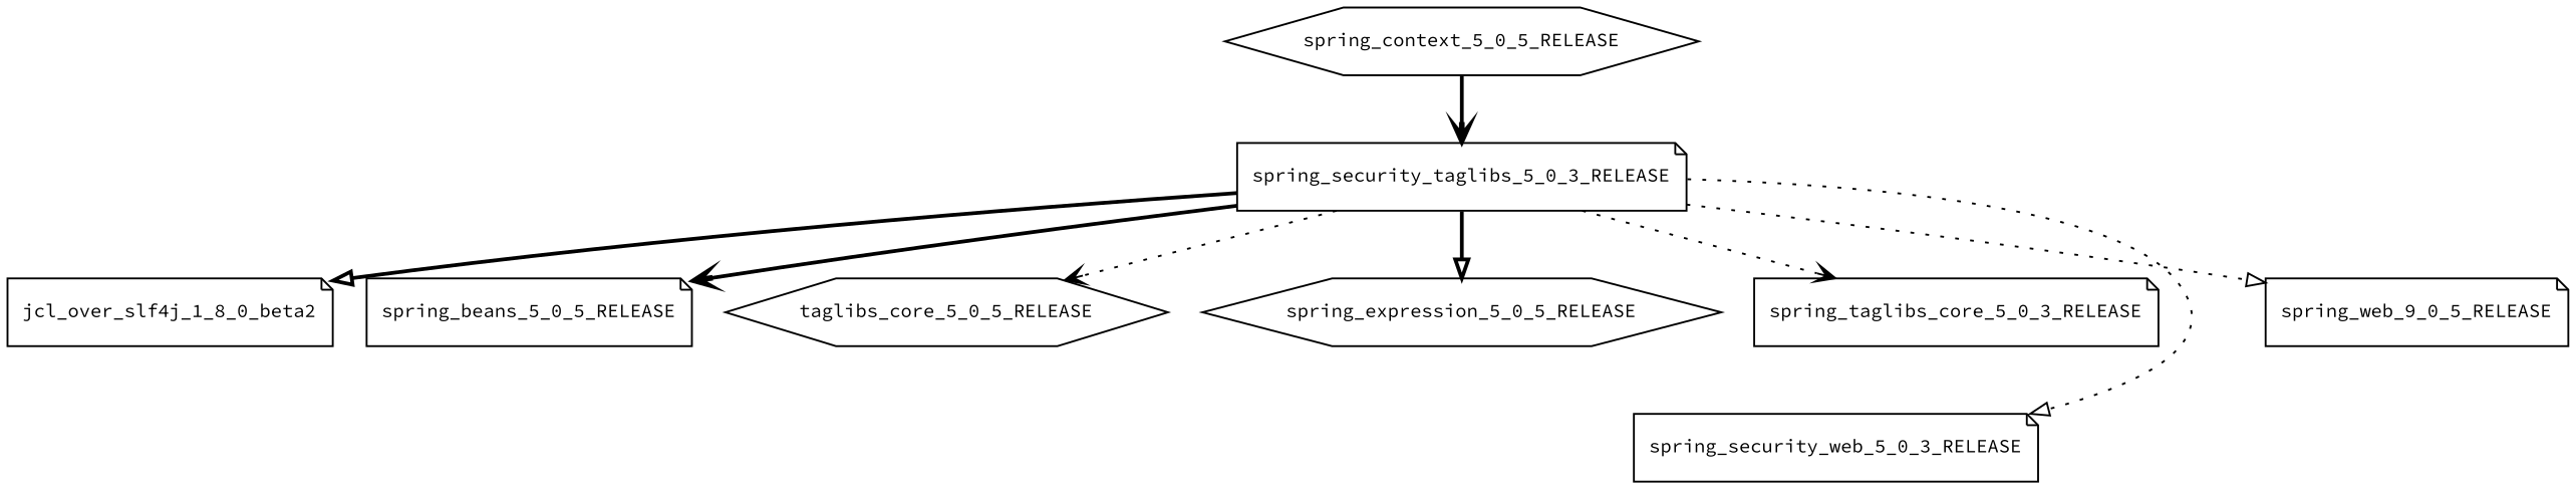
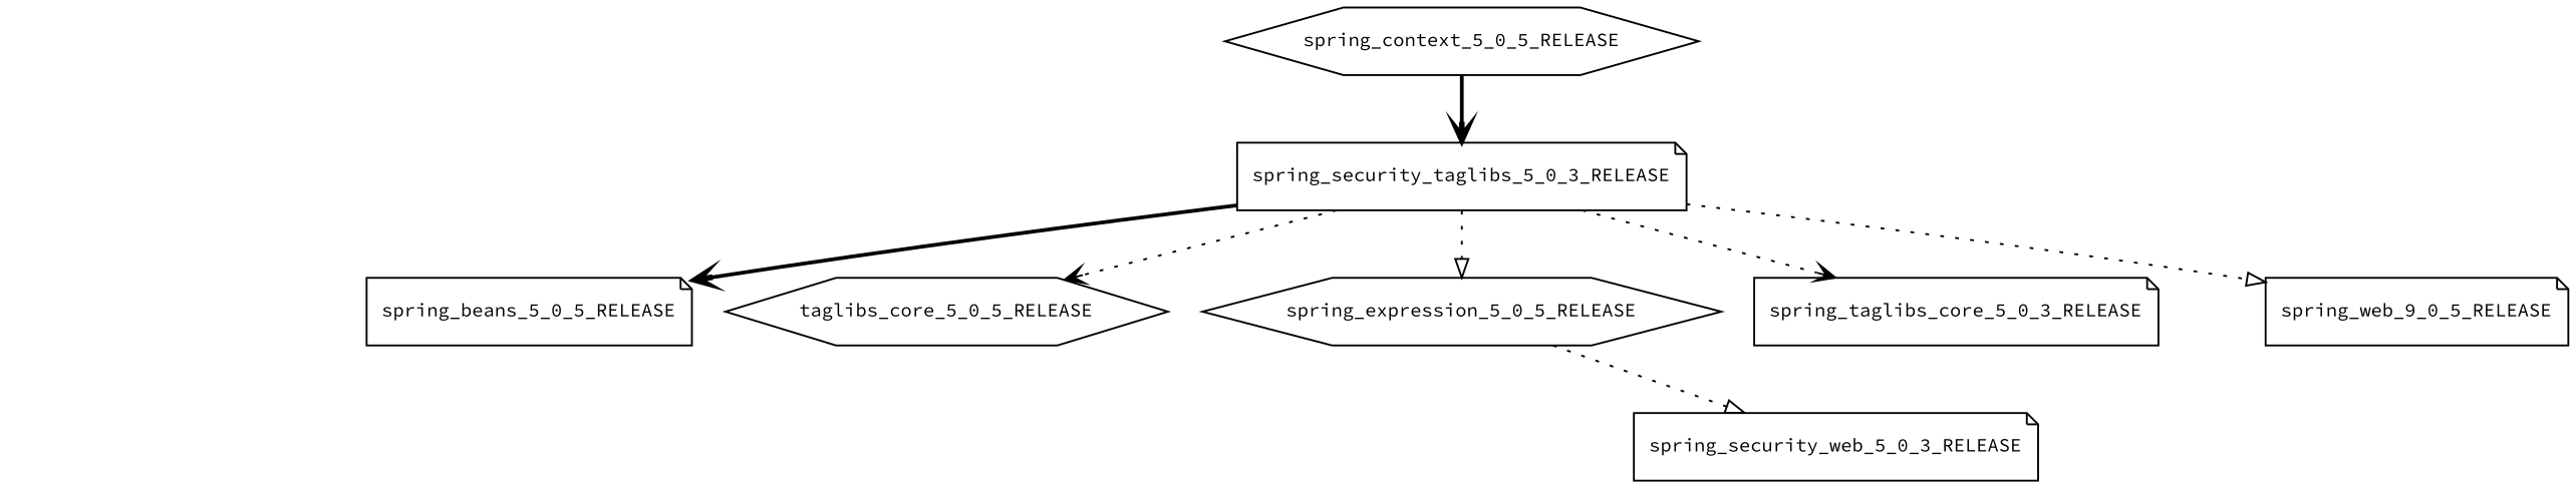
  digraph {
    fontname="Source Code Pro"
    node [fontname="Source Code Pro" fontsize=10.0 shape=note]
    edge [arrowhead=onormal fontname="Source Code Pro" style=dotted]
    spring_security_taglibs_5_0_3_RELEASE
-   jcl_over_slf4j_1_8_0_beta2
    spring_beans_5_0_5_RELEASE
    n4 [label=taglibs_core_5_0_5_RELEASE shape=hexagon]
    spring_expression_5_0_5_RELEASE [shape=hexagon]
    n6 [label=spring_taglibs_core_5_0_3_RELEASE]
    spring_security_web_5_0_3_RELEASE
    n8 [label=spring_web_9_0_5_RELEASE]
    spring_context_5_0_5_RELEASE [shape=hexagon]
-   spring_security_taglibs_5_0_3_RELEASE -> jcl_over_slf4j_1_8_0_beta2 [style=bold]
    spring_security_taglibs_5_0_3_RELEASE -> spring_beans_5_0_5_RELEASE [arrowhead=vee style=bold]
    spring_security_taglibs_5_0_3_RELEASE -> n4 [arrowhead=vee]
-   spring_security_taglibs_5_0_3_RELEASE -> spring_expression_5_0_5_RELEASE [style=bold]
+   spring_security_taglibs_5_0_3_RELEASE -> spring_expression_5_0_5_RELEASE
    spring_security_taglibs_5_0_3_RELEASE -> n6 [arrowhead=vee]
-   spring_security_taglibs_5_0_3_RELEASE -> spring_security_web_5_0_3_RELEASE
+   spring_expression_5_0_5_RELEASE -> spring_security_web_5_0_3_RELEASE
    spring_security_taglibs_5_0_3_RELEASE -> n8
    spring_context_5_0_5_RELEASE -> spring_security_taglibs_5_0_3_RELEASE [arrowhead=vee style=bold]
  }
